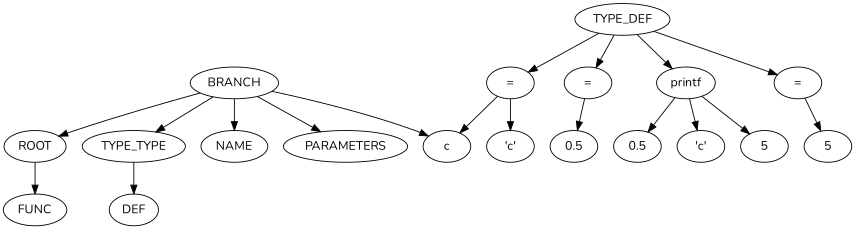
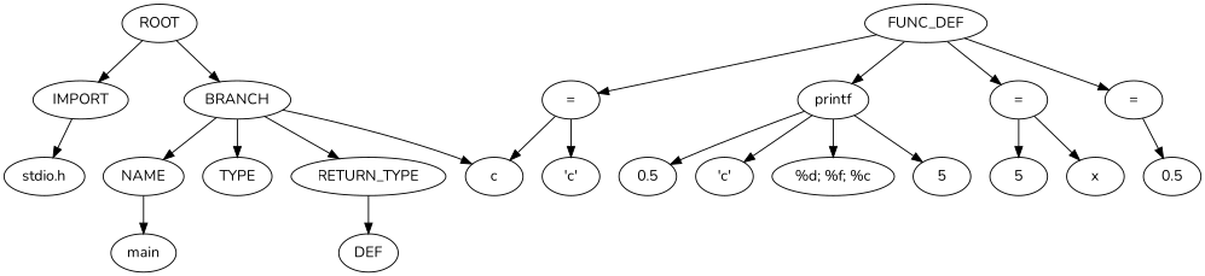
  strict digraph {
    fontname=Nunito
    node [fontname=Nunito]
    edge [fontname=Nunito]
-   n1 [label=FUNC]
+   n1 [label=IMPORT]
+   n2 [label="stdio.h"]
    n3 [label=BRANCH]
-   n4 [label=TYPE_TYPE]
+   n4 [label=RETURN_TYPE]
    n5 [label=NAME]
-   n6 [label=PARAMETERS]
+   n6 [label=TYPE]
    n7 [label=c]
    n8 [label=DEF]
-   n10 [label=TYPE_DEF]
+   n9 [label=main]
+   n10 [label=FUNC_DEF]
    n11 [label="="]
    n12 [label="="]
    n13 [label="="]
    n14 [label=printf]
    ROOT
+   n16 [label=x]
    n17 [label=5]
    n18 [label=0.5]
    n19 [label="'c'"]
+   n20 [label="%d; %f; %c"]
    n21 [label=5]
    n22 [label=0.5]
    n23 [label="'c'"]
+   n1 -> n2
    n3 -> n4
    n3 -> n5
    n3 -> n6
    n3 -> n7
    n4 -> n8
+   n5 -> n9
    n10 -> n11
    n10 -> n12
    n10 -> n13
    n10 -> n14
+   n11 -> n16
    n11 -> n17
    n12 -> n18
    n13 -> n7
    n13 -> n19
+   n14 -> n20
    n14 -> n21
    n14 -> n22
    n14 -> n23
    ROOT -> n1
-   n3 -> ROOT
+   ROOT -> n3
  }
